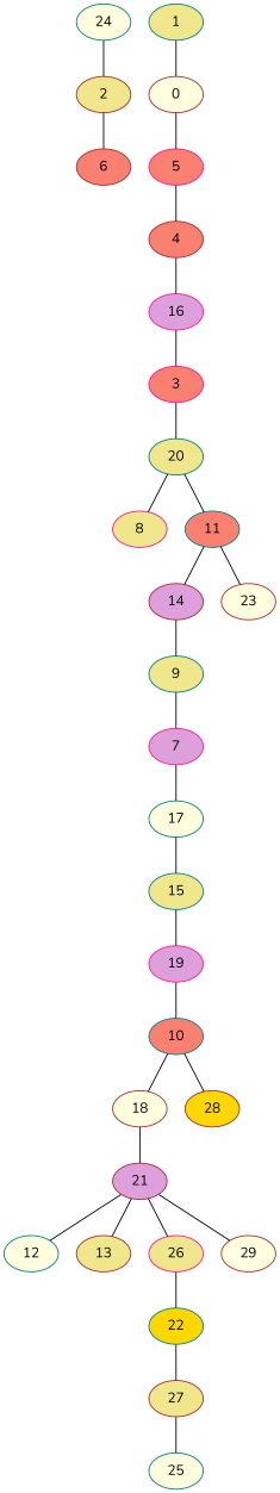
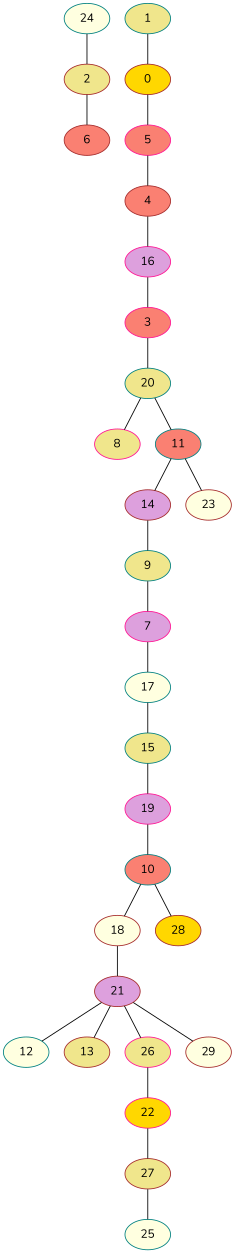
  graph {
    fontname=Nunito
    node [color=brown fillcolor=khaki fontname=Nunito style=filled]
    edge [fontname=Nunito]
    24 [color=teal fillcolor=lightyellow]
    2
    6 [fillcolor=salmon]
    1 [color=teal]
-   0 [fillcolor=lightyellow]
+   0 [fillcolor=gold]
    5 [color=deeppink fillcolor=salmon]
    4 [fillcolor=salmon]
    16 [color=deeppink fillcolor=plum]
    3 [color=deeppink fillcolor=salmon]
    20 [color=teal]
    8 [color=deeppink]
    11 [color=teal fillcolor=salmon]
    14 [fillcolor=plum]
    23 [fillcolor=lightyellow]
    9 [color=teal]
    7 [color=deeppink fillcolor=plum]
    17 [color=teal fillcolor=lightyellow]
    15 [color=teal]
    19 [color=deeppink fillcolor=plum]
    10 [color=teal fillcolor=salmon]
    18 [fillcolor=lightyellow]
    28 [fillcolor=gold]
    21 [fillcolor=plum]
    12 [color=teal fillcolor=lightyellow]
    13
    26 [color=deeppink]
    29 [fillcolor=lightyellow]
-   22 [color=teal fillcolor=gold]
+   22 [color=deeppink fillcolor=gold]
    27
    25 [color=teal fillcolor=lightyellow]
    24 -- 2
    2 -- 6
    1 -- 0
    0 -- 5
    5 -- 4
    4 -- 16
    16 -- 3
    3 -- 20
    20 -- 8
    20 -- 11
    11 -- 14
    11 -- 23
    14 -- 9
    9 -- 7
    7 -- 17
    17 -- 15
    15 -- 19
    19 -- 10
    10 -- 18
    10 -- 28
    18 -- 21
    21 -- 12
    21 -- 13
    21 -- 26
    21 -- 29
    26 -- 22
    22 -- 27
    27 -- 25
  }
